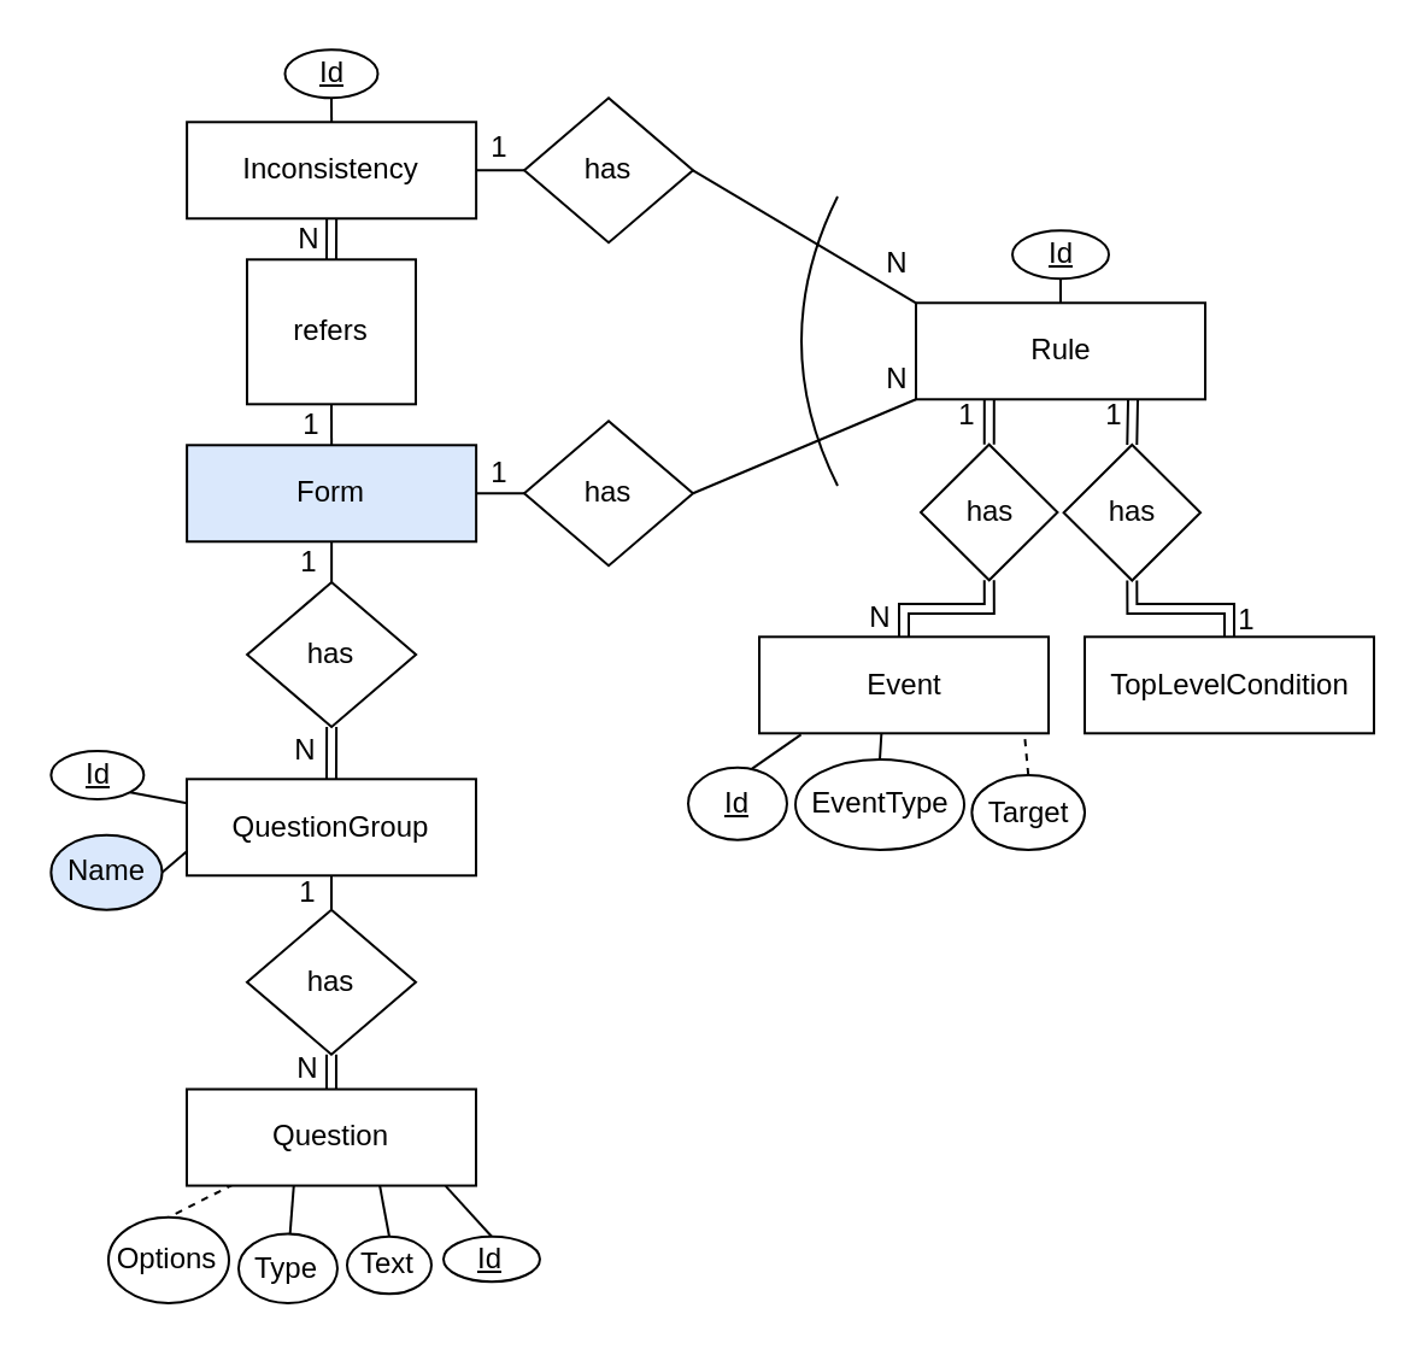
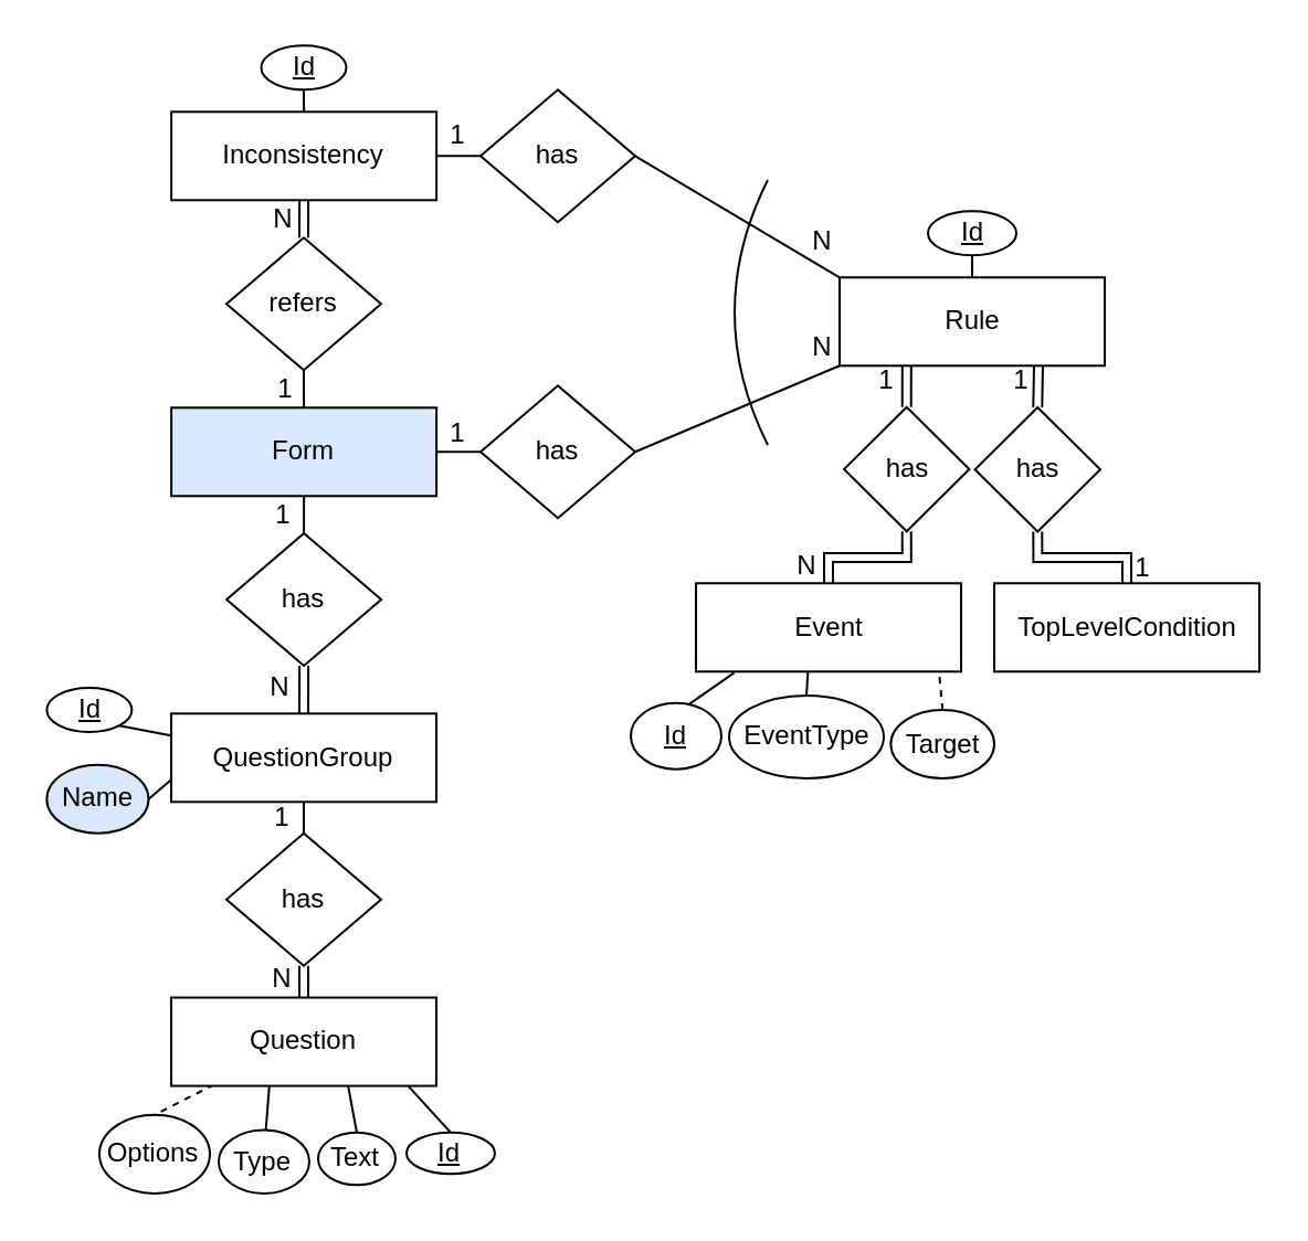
  <mxCell id="0" />
  <mxCell id="1" parent="0" />
  <mxCell id="2" style="edgeStyle=orthogonalEdgeStyle;rounded=0;orthogonalLoop=1;jettySize=auto;html=1;exitX=1;exitY=0.5;exitDx=0;exitDy=0;entryX=0;entryY=0.5;entryDx=0;entryDy=0;endArrow=none;endFill=0;" parent="1" source="3" target="28" edge="1"><mxGeometry relative="1" as="geometry"><mxPoint x="172.06" y="329.46" as="targetPoint" /><Array as="points"><mxPoint x="247" y="204" /></Array></mxGeometry></mxCell>
  <mxCell id="3" value="Form" style="rounded=0;whiteSpace=wrap;html=1;fillColor=#dae8fc;" parent="1" vertex="1"><mxGeometry x="77.06" y="184.14" width="120" height="40" as="geometry" /></mxCell>
  <mxCell id="4" style="rounded=0;orthogonalLoop=1;jettySize=auto;html=1;exitX=1;exitY=0.5;exitDx=0;exitDy=0;entryX=0;entryY=1;entryDx=0;entryDy=0;endArrow=none;endFill=0;" parent="1" source="28" target="33" edge="1"><mxGeometry relative="1" as="geometry"><mxPoint x="314" y="166.28" as="sourcePoint" /><mxPoint x="329.06" y="333.72" as="targetPoint" /></mxGeometry></mxCell>
  <mxCell id="5" value="1" style="text;html=1;align=center;verticalAlign=middle;whiteSpace=wrap;rounded=0;" parent="1" vertex="1"><mxGeometry x="202.49" y="190.98" width="10" height="10.17" as="geometry" /></mxCell>
  <mxCell id="6" style="edgeStyle=orthogonalEdgeStyle;rounded=0;orthogonalLoop=1;jettySize=auto;html=1;exitX=0.5;exitY=0;exitDx=0;exitDy=0;entryX=0.5;entryY=1;entryDx=0;entryDy=0;endArrow=none;endFill=0;" parent="1" source="8" target="3" edge="1"><mxGeometry relative="1" as="geometry" /></mxCell>
  <mxCell id="7" style="edgeStyle=orthogonalEdgeStyle;rounded=0;orthogonalLoop=1;jettySize=auto;html=1;exitX=0.5;exitY=1;exitDx=0;exitDy=0;entryX=0.5;entryY=0;entryDx=0;entryDy=0;endArrow=none;endFill=0;shape=link;" parent="1" source="8" target="11" edge="1"><mxGeometry relative="1" as="geometry" /></mxCell>
  <mxCell id="8" value="has" style="rhombus;whiteSpace=wrap;html=1;" parent="1" vertex="1"><mxGeometry x="102.06" y="241" width="70" height="60" as="geometry" /></mxCell>
  <mxCell id="9" style="rounded=0;orthogonalLoop=1;jettySize=auto;html=1;exitX=0.5;exitY=1;exitDx=0;exitDy=0;entryX=0.5;entryY=0;entryDx=0;entryDy=0;endArrow=none;endFill=0;" parent="1" source="11" target="20" edge="1"><mxGeometry relative="1" as="geometry"><mxPoint x="136.99" y="379.45" as="targetPoint" /></mxGeometry></mxCell>
  <mxCell id="10" style="rounded=0;orthogonalLoop=1;jettySize=auto;html=1;exitX=0;exitY=0.25;exitDx=0;exitDy=0;entryX=1;entryY=1;entryDx=0;entryDy=0;endArrow=none;endFill=0;" parent="1" source="11" target="23" edge="1"><mxGeometry relative="1" as="geometry" /></mxCell>
  <mxCell id="11" value="QuestionGroup" style="rounded=0;whiteSpace=wrap;html=1;" parent="1" vertex="1"><mxGeometry x="76.99" y="322.65" width="120" height="40" as="geometry" /></mxCell>
  <mxCell id="12" value="1" style="text;html=1;align=center;verticalAlign=middle;whiteSpace=wrap;rounded=0;" parent="1" vertex="1"><mxGeometry x="123.56" y="228.3" width="7.5" height="9.83" as="geometry" /></mxCell>
  <mxCell id="13" value="N" style="text;html=1;align=center;verticalAlign=middle;whiteSpace=wrap;rounded=0;" parent="1" vertex="1"><mxGeometry x="118.81" y="300.65" width="15" height="20" as="geometry" /></mxCell>
  <mxCell id="14" style="rounded=0;orthogonalLoop=1;jettySize=auto;html=1;exitX=0.895;exitY=1.004;exitDx=0;exitDy=0;entryX=0.5;entryY=0;entryDx=0;entryDy=0;endArrow=none;endFill=0;exitPerimeter=0;" parent="1" source="18" target="24" edge="1"><mxGeometry relative="1" as="geometry" /></mxCell>
  <mxCell id="15" style="rounded=0;orthogonalLoop=1;jettySize=auto;html=1;exitX=0.667;exitY=0.997;exitDx=0;exitDy=0;entryX=0.5;entryY=0;entryDx=0;entryDy=0;endArrow=none;endFill=0;exitPerimeter=0;" parent="1" source="18" target="25" edge="1"><mxGeometry relative="1" as="geometry" /></mxCell>
  <mxCell id="16" style="rounded=0;orthogonalLoop=1;jettySize=auto;html=1;exitX=0.37;exitY=0.997;exitDx=0;exitDy=0;endArrow=none;endFill=0;exitPerimeter=0;" parent="1" source="18" target="26" edge="1"><mxGeometry relative="1" as="geometry" /></mxCell>
  <mxCell id="17" style="rounded=0;orthogonalLoop=1;jettySize=auto;html=1;exitX=0.162;exitY=0.985;exitDx=0;exitDy=0;entryX=0.5;entryY=0;entryDx=0;entryDy=0;endArrow=none;endFill=0;exitPerimeter=0;dashed=1;" parent="1" source="18" target="27" edge="1"><mxGeometry relative="1" as="geometry" /></mxCell>
  <mxCell id="18" value="Question" style="rounded=0;whiteSpace=wrap;html=1;" parent="1" vertex="1"><mxGeometry x="76.99" y="451.27" width="120" height="40" as="geometry" /></mxCell>
  <mxCell id="19" style="rounded=0;orthogonalLoop=1;jettySize=auto;html=1;exitX=0.5;exitY=1;exitDx=0;exitDy=0;entryX=0.5;entryY=0;entryDx=0;entryDy=0;endArrow=none;endFill=0;shape=link;" parent="1" source="20" target="18" edge="1"><mxGeometry relative="1" as="geometry"><mxPoint x="200.33" y="573.23" as="sourcePoint" /></mxGeometry></mxCell>
  <mxCell id="20" value="has" style="rhombus;whiteSpace=wrap;html=1;" parent="1" vertex="1"><mxGeometry x="101.99" y="376.85" width="70" height="60" as="geometry" /></mxCell>
  <mxCell id="21" value="1" style="text;html=1;align=center;verticalAlign=middle;whiteSpace=wrap;rounded=0;" parent="1" vertex="1"><mxGeometry x="119.81" y="360" width="15" height="20" as="geometry" /></mxCell>
  <mxCell id="22" value="N" style="text;html=1;align=center;verticalAlign=middle;whiteSpace=wrap;rounded=0;" parent="1" vertex="1"><mxGeometry x="119.81" y="435.85" width="15" height="14.42" as="geometry" /></mxCell>
  <mxCell id="23" value="&lt;u&gt;Id&lt;/u&gt;" style="ellipse;whiteSpace=wrap;html=1;" parent="1" vertex="1"><mxGeometry x="20.68" y="311" width="38.5" height="20" as="geometry" /></mxCell>
  <mxCell id="24" value="&lt;u&gt;Id&lt;/u&gt;" style="ellipse;whiteSpace=wrap;html=1;" parent="1" vertex="1"><mxGeometry x="183.49" y="512.39" width="40" height="18.75" as="geometry" /></mxCell>
  <mxCell id="25" value="Text" style="ellipse;whiteSpace=wrap;html=1;" parent="1" vertex="1"><mxGeometry x="143.49" y="512.39" width="35" height="23.75" as="geometry" /></mxCell>
  <mxCell id="26" value="Type" style="ellipse;whiteSpace=wrap;html=1;" parent="1" vertex="1"><mxGeometry x="98.49" y="511.23" width="41" height="28.75" as="geometry" /></mxCell>
  <mxCell id="27" value="Options" style="ellipse;whiteSpace=wrap;html=1;" parent="1" vertex="1"><mxGeometry x="44.49" y="504.36" width="50" height="35.62" as="geometry" /></mxCell>
  <mxCell id="28" value="has" style="rhombus;whiteSpace=wrap;html=1;" parent="1" vertex="1"><mxGeometry x="217" y="174.14" width="70" height="60" as="geometry" /></mxCell>
  <mxCell id="29" value="N" style="text;html=1;align=center;verticalAlign=middle;whiteSpace=wrap;rounded=0;" parent="1" vertex="1"><mxGeometry x="366.51" y="150.64" width="10" height="12.5" as="geometry" /></mxCell>
  <mxCell id="30" value="" style="rounded=0;orthogonalLoop=1;jettySize=auto;html=1;endArrow=none;endFill=0;" parent="1" source="33" target="34" edge="1"><mxGeometry relative="1" as="geometry" /></mxCell>
  <mxCell id="31" style="rounded=0;orthogonalLoop=1;jettySize=auto;html=1;exitX=0.25;exitY=1;exitDx=0;exitDy=0;entryX=0.5;entryY=0;entryDx=0;entryDy=0;endArrow=none;endFill=0;edgeStyle=orthogonalEdgeStyle;shape=link;" parent="1" source="33" target="37" edge="1"><mxGeometry relative="1" as="geometry"><Array as="points"><mxPoint x="409.51" y="184" /></Array></mxGeometry></mxCell>
  <mxCell id="32" style="edgeStyle=orthogonalEdgeStyle;rounded=0;orthogonalLoop=1;jettySize=auto;html=1;exitX=0.75;exitY=1;exitDx=0;exitDy=0;entryX=0.5;entryY=0;entryDx=0;entryDy=0;shape=link;" parent="1" source="33" target="49" edge="1"><mxGeometry relative="1" as="geometry" /></mxCell>
  <mxCell id="33" value="Rule" style="rounded=0;whiteSpace=wrap;html=1;" parent="1" vertex="1"><mxGeometry x="379.51" y="125.14" width="120" height="40" as="geometry" /></mxCell>
  <mxCell id="34" value="&lt;u&gt;Id&lt;/u&gt;" style="ellipse;whiteSpace=wrap;html=1;" parent="1" vertex="1"><mxGeometry x="419.51" y="95.14" width="40" height="20" as="geometry" /></mxCell>
  <mxCell id="35" style="rounded=0;orthogonalLoop=1;jettySize=auto;html=1;exitX=1;exitY=0.5;exitDx=0;exitDy=0;entryX=0;entryY=0.75;entryDx=0;entryDy=0;endArrow=none;endFill=0;" parent="1" source="36" target="11" edge="1"><mxGeometry relative="1" as="geometry" /></mxCell>
  <mxCell id="36" value="Name" style="ellipse;whiteSpace=wrap;html=1;fillColor=#dae8fc;" parent="1" vertex="1"><mxGeometry x="20.68" y="345.85" width="46.06" height="31" as="geometry" /></mxCell>
  <mxCell id="37" value="has" style="rhombus;whiteSpace=wrap;html=1;" parent="1" vertex="1"><mxGeometry x="381.51" y="183.88" width="56.72" height="56.25" as="geometry" /></mxCell>
  <mxCell id="38" style="edgeStyle=orthogonalEdgeStyle;rounded=0;orthogonalLoop=1;jettySize=auto;html=1;exitX=0.5;exitY=0;exitDx=0;exitDy=0;entryX=0.5;entryY=1;entryDx=0;entryDy=0;shape=link;" parent="1" source="39" target="37" edge="1"><mxGeometry relative="1" as="geometry"><Array as="points"><mxPoint x="374.51" y="252" /><mxPoint x="409.51" y="252" /></Array></mxGeometry></mxCell>
  <mxCell id="39" value="Event" style="rounded=0;whiteSpace=wrap;html=1;" parent="1" vertex="1"><mxGeometry x="314.51" y="263.65" width="120" height="40" as="geometry" /></mxCell>
  <mxCell id="40" style="rounded=0;orthogonalLoop=1;jettySize=auto;html=1;exitX=0.634;exitY=0.029;exitDx=0;exitDy=0;entryX=0.144;entryY=1.013;entryDx=0;entryDy=0;endArrow=none;endFill=0;entryPerimeter=0;exitPerimeter=0;" parent="1" source="41" target="39" edge="1"><mxGeometry relative="1" as="geometry" /></mxCell>
  <mxCell id="41" value="&lt;u&gt;Id&lt;/u&gt;" style="ellipse;whiteSpace=wrap;html=1;" parent="1" vertex="1"><mxGeometry x="285" y="317.85" width="40.99" height="30" as="geometry" /></mxCell>
  <mxCell id="42" style="rounded=0;orthogonalLoop=1;jettySize=auto;html=1;exitX=0.5;exitY=0;exitDx=0;exitDy=0;entryX=0.422;entryY=1.009;entryDx=0;entryDy=0;endArrow=none;endFill=0;entryPerimeter=0;" parent="1" source="43" target="39" edge="1"><mxGeometry relative="1" as="geometry"><mxPoint x="395.968" y="340.126" as="sourcePoint" /></mxGeometry></mxCell>
  <mxCell id="43" value="EventType" style="ellipse;whiteSpace=wrap;html=1;" parent="1" vertex="1"><mxGeometry x="329.51" y="314.5" width="70" height="37.5" as="geometry" /></mxCell>
  <mxCell id="44" value="N" style="text;html=1;align=center;verticalAlign=middle;whiteSpace=wrap;rounded=0;" parent="1" vertex="1"><mxGeometry x="359.51" y="250.09" width="10" height="11.65" as="geometry" /></mxCell>
  <mxCell id="45" style="rounded=0;orthogonalLoop=1;jettySize=auto;html=1;exitX=0.5;exitY=0;exitDx=0;exitDy=0;entryX=0.917;entryY=1.015;entryDx=0;entryDy=0;endArrow=none;endFill=0;entryPerimeter=0;dashed=1;" parent="1" source="46" target="39" edge="1"><mxGeometry relative="1" as="geometry" /></mxCell>
  <mxCell id="46" value="Target" style="ellipse;whiteSpace=wrap;html=1;" parent="1" vertex="1"><mxGeometry x="402.69" y="321" width="46.82" height="31" as="geometry" /></mxCell>
  <mxCell id="47" value="TopLevelCondition" style="rounded=0;whiteSpace=wrap;html=1;" parent="1" vertex="1"><mxGeometry x="449.51" y="263.65" width="120" height="40" as="geometry" /></mxCell>
  <mxCell id="48" style="edgeStyle=orthogonalEdgeStyle;rounded=0;orthogonalLoop=1;jettySize=auto;html=1;exitX=0.5;exitY=1;exitDx=0;exitDy=0;entryX=0.5;entryY=0;entryDx=0;entryDy=0;shape=link;" parent="1" source="49" target="47" edge="1"><mxGeometry relative="1" as="geometry"><Array as="points"><mxPoint x="469.51" y="252" /><mxPoint x="509.51" y="252" /></Array></mxGeometry></mxCell>
  <mxCell id="49" value="has" style="rhombus;whiteSpace=wrap;html=1;" parent="1" vertex="1"><mxGeometry x="440.79" y="184" width="56.72" height="56.25" as="geometry" /></mxCell>
  <mxCell id="50" value="1" style="text;html=1;align=center;verticalAlign=middle;whiteSpace=wrap;rounded=0;" parent="1" vertex="1"><mxGeometry x="396.51" y="167.31" width="7.5" height="9.83" as="geometry" /></mxCell>
  <mxCell id="51" value="1" style="text;html=1;align=center;verticalAlign=middle;whiteSpace=wrap;rounded=0;" parent="1" vertex="1"><mxGeometry x="457.51" y="167.31" width="7.5" height="9.83" as="geometry" /></mxCell>
  <mxCell id="52" value="1" style="text;html=1;align=center;verticalAlign=middle;whiteSpace=wrap;rounded=0;" parent="1" vertex="1"><mxGeometry x="512.51" y="251.91" width="7.5" height="9.83" as="geometry" /></mxCell>
  <mxCell id="53" style="edgeStyle=orthogonalEdgeStyle;rounded=0;orthogonalLoop=1;jettySize=auto;html=1;exitX=1;exitY=0.5;exitDx=0;exitDy=0;entryX=0;entryY=0.5;entryDx=0;entryDy=0;endArrow=none;endFill=0;" parent="1" source="54" target="60" edge="1"><mxGeometry relative="1" as="geometry" /></mxCell>
  <mxCell id="54" value="Inconsistency" style="rounded=0;whiteSpace=wrap;html=1;" parent="1" vertex="1"><mxGeometry x="77.06" y="50.14" width="120" height="40" as="geometry" /></mxCell>
  <mxCell id="55" style="edgeStyle=orthogonalEdgeStyle;rounded=0;orthogonalLoop=1;jettySize=auto;html=1;exitX=0.5;exitY=1;exitDx=0;exitDy=0;entryX=0.5;entryY=0;entryDx=0;entryDy=0;endArrow=none;endFill=0;" parent="1" source="56" target="54" edge="1"><mxGeometry relative="1" as="geometry" /></mxCell>
  <mxCell id="56" value="&lt;u&gt;Id&lt;/u&gt;" style="ellipse;whiteSpace=wrap;html=1;" parent="1" vertex="1"><mxGeometry x="117.74" y="20.14" width="38.5" height="20" as="geometry" /></mxCell>
  <mxCell id="57" style="edgeStyle=orthogonalEdgeStyle;rounded=0;orthogonalLoop=1;jettySize=auto;html=1;exitX=0.5;exitY=0;exitDx=0;exitDy=0;entryX=0.5;entryY=1;entryDx=0;entryDy=0;endArrow=none;endFill=0;shape=link;" parent="1" source="59" target="54" edge="1"><mxGeometry relative="1" as="geometry" /></mxCell>
  <mxCell id="58" style="edgeStyle=orthogonalEdgeStyle;rounded=0;orthogonalLoop=1;jettySize=auto;html=1;exitX=0.5;exitY=1;exitDx=0;exitDy=0;entryX=0.5;entryY=0;entryDx=0;entryDy=0;endArrow=none;endFill=0;" parent="1" source="59" target="3" edge="1"><mxGeometry relative="1" as="geometry" /></mxCell>
- <mxCell id="59" value="refers" style="whiteSpace=wrap;html=1;rounded=0;" parent="1" vertex="1"><mxGeometry x="101.99" y="107.15" width="70" height="60" as="geometry" /></mxCell>
+ <mxCell id="59" value="refers" style="rhombus;whiteSpace=wrap;html=1;" parent="1" vertex="1"><mxGeometry x="101.99" y="107.15" width="70" height="60" as="geometry" /></mxCell>
  <mxCell id="60" value="has" style="rhombus;whiteSpace=wrap;html=1;" parent="1" vertex="1"><mxGeometry x="217" y="40.14" width="70" height="60" as="geometry" /></mxCell>
  <mxCell id="61" style="rounded=0;orthogonalLoop=1;jettySize=auto;html=1;exitX=1;exitY=0.5;exitDx=0;exitDy=0;entryX=0;entryY=0;entryDx=0;entryDy=0;endArrow=none;endFill=0;" parent="1" source="60" target="33" edge="1"><mxGeometry relative="1" as="geometry"><mxPoint x="297" y="214" as="sourcePoint" /><mxPoint x="437" y="200" as="targetPoint" /></mxGeometry></mxCell>
  <mxCell id="62" value="N" style="text;html=1;align=center;verticalAlign=middle;whiteSpace=wrap;rounded=0;" parent="1" vertex="1"><mxGeometry x="366.51" y="102.64" width="10" height="12.5" as="geometry" /></mxCell>
  <mxCell id="63" value="" style="endArrow=none;html=1;rounded=0;curved=1;" parent="1" edge="1"><mxGeometry width="50" height="50" relative="1" as="geometry"><mxPoint x="347" y="201" as="sourcePoint" /><mxPoint x="347" y="81" as="targetPoint" /><Array as="points"><mxPoint x="317" y="141" /></Array></mxGeometry></mxCell>
  <mxCell id="64" value="1" style="text;html=1;align=center;verticalAlign=middle;whiteSpace=wrap;rounded=0;" parent="1" vertex="1"><mxGeometry x="125.31" y="171.05" width="7.5" height="9.83" as="geometry" /></mxCell>
  <mxCell id="65" value="N" style="text;html=1;align=center;verticalAlign=middle;whiteSpace=wrap;rounded=0;" parent="1" vertex="1"><mxGeometry x="124.31" y="92.14" width="7.51" height="14.14" as="geometry" /></mxCell>
  <mxCell id="66" value="1" style="text;html=1;align=center;verticalAlign=middle;whiteSpace=wrap;rounded=0;" parent="1" vertex="1"><mxGeometry x="202.49" y="56" width="10" height="10.17" as="geometry" /></mxCell>
